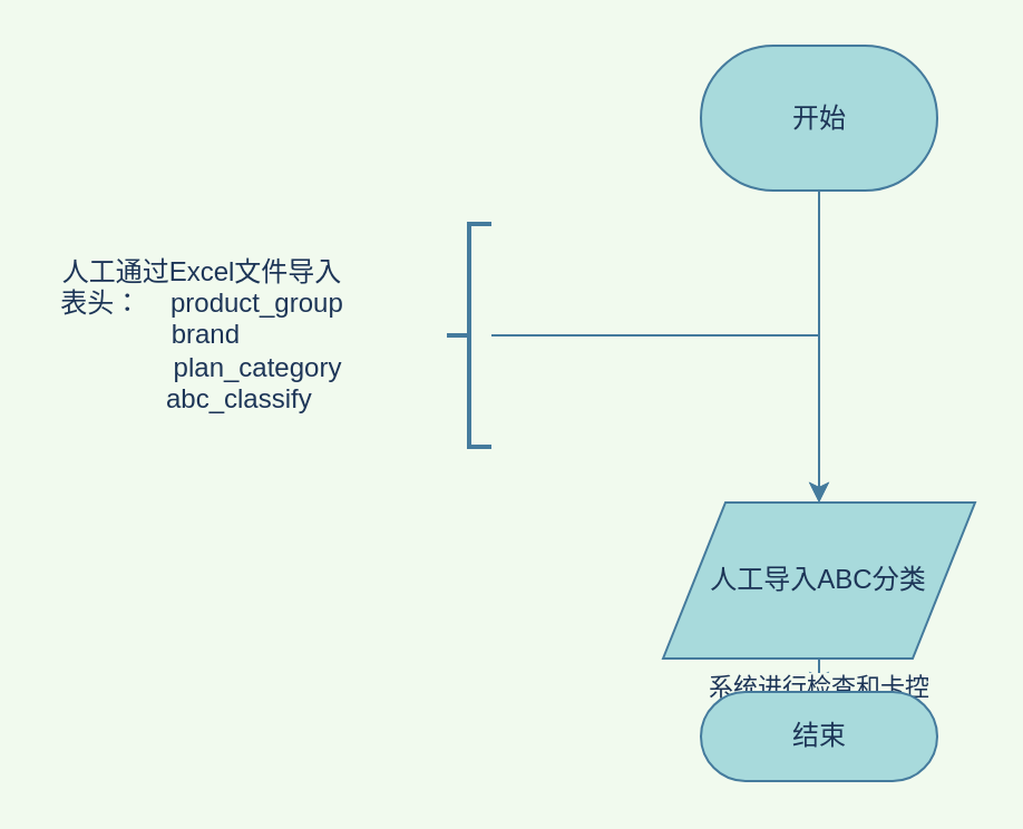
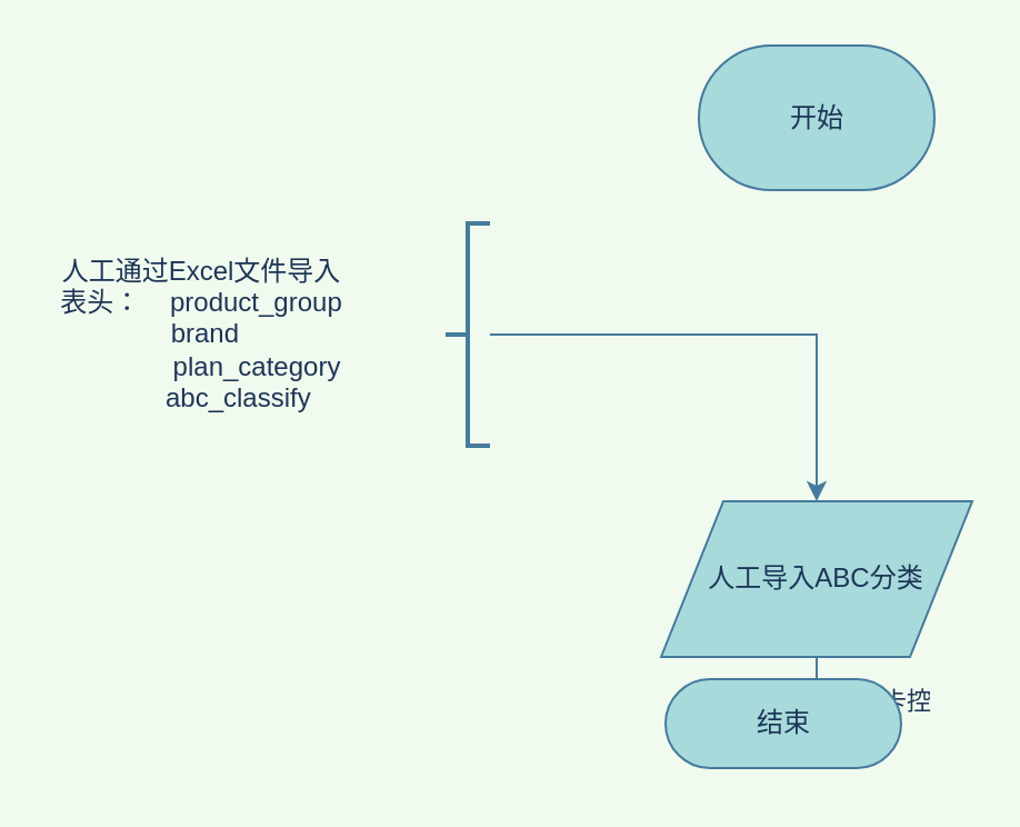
  <mxCell id="0" />
  <mxCell id="1" parent="0" />
- <mxCell id="2" style="edgeStyle=orthogonalEdgeStyle;rounded=0;orthogonalLoop=1;jettySize=auto;html=1;entryX=0.5;entryY=0;entryDx=0;entryDy=0;labelBackgroundColor=#F1FAEE;strokeColor=#457B9D;fontColor=#1D3557;" edge="1" parent="1" source="3" target="6"><mxGeometry relative="1" as="geometry" /></mxCell>
  <mxCell id="3" value="开始" style="html=1;dashed=0;whitespace=wrap;shape=mxgraph.dfd.start;fillColor=#A8DADC;strokeColor=#457B9D;fontColor=#1D3557;" vertex="1" parent="1"><mxGeometry x="314" y="20" width="106" height="65" as="geometry" /></mxCell>
  <mxCell id="4" style="edgeStyle=orthogonalEdgeStyle;rounded=0;orthogonalLoop=1;jettySize=auto;html=1;labelBackgroundColor=#F1FAEE;strokeColor=#457B9D;fontColor=#1D3557;" edge="1" parent="1" source="6" target="10"><mxGeometry relative="1" as="geometry" /></mxCell>
  <mxCell id="5" value="系统进行检查和卡控" style="edgeLabel;html=1;align=center;verticalAlign=middle;resizable=0;points=[];labelBackgroundColor=#F1FAEE;fontColor=#1D3557;" vertex="1" connectable="0" parent="4"><mxGeometry x="-0.152" y="1" relative="1" as="geometry"><mxPoint as="offset" /></mxGeometry></mxCell>
  <mxCell id="6" value="人工导入ABC分类" style="shape=parallelogram;perimeter=parallelogramPerimeter;whiteSpace=wrap;html=1;dashed=0;fillColor=#A8DADC;strokeColor=#457B9D;fontColor=#1D3557;" vertex="1" parent="1"><mxGeometry x="297" y="225" width="140" height="70" as="geometry" /></mxCell>
  <mxCell id="7" style="edgeStyle=orthogonalEdgeStyle;rounded=0;orthogonalLoop=1;jettySize=auto;html=1;labelBackgroundColor=#F1FAEE;strokeColor=#457B9D;fontColor=#1D3557;" edge="1" parent="1" source="8" target="6"><mxGeometry relative="1" as="geometry" /></mxCell>
  <mxCell id="8" value="" style="strokeWidth=2;html=1;shape=mxgraph.flowchart.annotation_2;align=left;labelPosition=right;pointerEvents=1;fillColor=#A8DADC;strokeColor=#457B9D;fontColor=#1D3557;" vertex="1" parent="1"><mxGeometry x="200" y="100" width="20" height="100" as="geometry" /></mxCell>
  <mxCell id="9" value="人工通过Excel文件导入&lt;br&gt;表头：&amp;nbsp; &amp;nbsp; product_group&lt;span&gt; &lt;br&gt;&lt;/span&gt;&amp;nbsp;brand&lt;span&gt; &lt;br&gt;&lt;/span&gt;&amp;nbsp; &amp;nbsp; &amp;nbsp; &amp;nbsp; &amp;nbsp; &amp;nbsp; &amp;nbsp; &amp;nbsp;plan_category&lt;span&gt; &lt;br&gt;&lt;/span&gt;&amp;nbsp; &amp;nbsp; &amp;nbsp; &amp;nbsp; &amp;nbsp; abc_classify" style="text;html=1;align=center;verticalAlign=middle;resizable=0;points=[];autosize=1;fontColor=#1D3557;" vertex="1" parent="1"><mxGeometry x="20" y="110" width="140" height="80" as="geometry" /></mxCell>
- <mxCell id="10" value="结束" style="html=1;dashed=0;whitespace=wrap;shape=mxgraph.dfd.start;fillColor=#A8DADC;strokeColor=#457B9D;fontColor=#1D3557;" vertex="1" parent="1"><mxGeometry x="314" y="310" width="106" height="40" as="geometry" /></mxCell>
+ <mxCell id="10" value="结束" style="html=1;dashed=0;whitespace=wrap;shape=mxgraph.dfd.start;fillColor=#A8DADC;strokeColor=#457B9D;fontColor=#1D3557;" vertex="1" parent="1"><mxGeometry x="299" y="305" width="106" height="40" as="geometry" /></mxCell>
